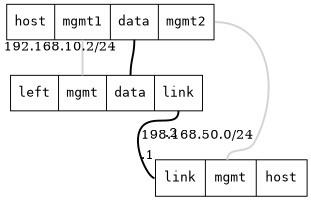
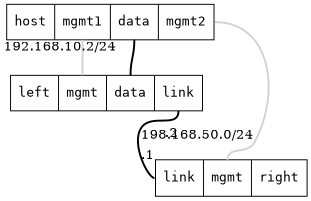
  graph {
    node [fontname="DejaVu Sans Mono, Book" requires=infix shape=record]
    edge [color=lightgray fontname="DejaVu Serif, Book" headport=mgmt penwidth=2]
    n1 [label="host | { <mgmt1> mgmt1 } | { <data> data } | { <mgmt2> mgmt2 }" requires=controller]
    n2 [label="{ left } | { <mgmt> mgmt } | { <data> data  } |  { <link> link }"]
-   n3 [label="{ <link> link } | { <mgmt> mgmt } | { host }"]
+   n3 [label="{ <link> link } | { <mgmt> mgmt } | { right }"]
    n1 -- n2 [requires=mgmt tailport=mgmt1]
    n1 -- n2 [color=black fontcolor=black headport=data taillabel="192.168.10.2/24&nbsp;&nbsp;&nbsp;&nbsp;" tailport=data]
    n1 -- n3 [requires=mgmt tailport=mgmt2]
    n2 -- n3 [color=black fontcolor=black headlabel=".1\n\n" headport=link label="198.168.50.0/24" labeldistance=1 taillabel="\n.2" tailport=link]
  }
